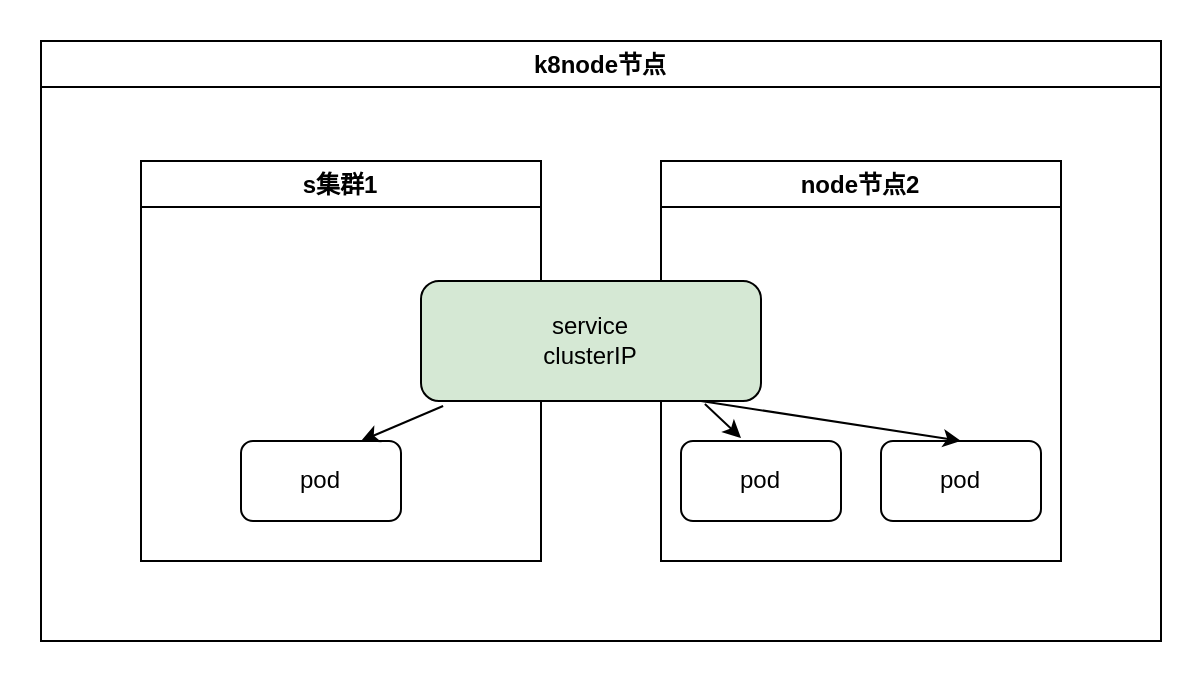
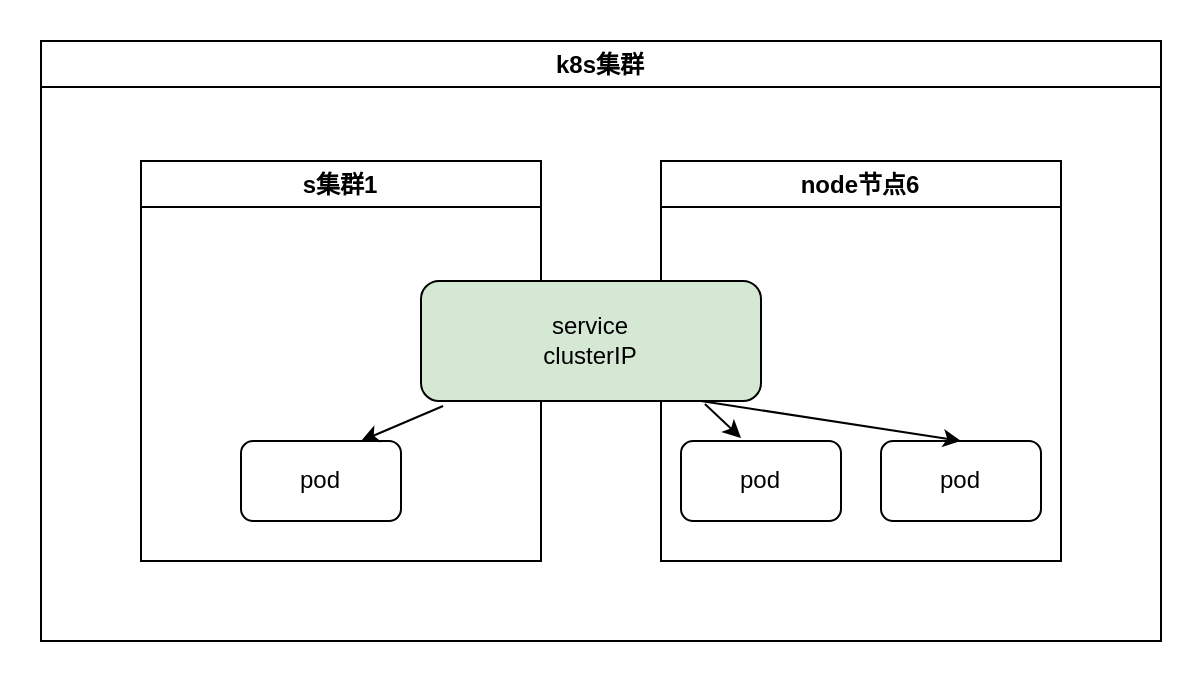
  <mxCell id="0" />
  <mxCell id="1" parent="0" />
- <mxCell id="2" value="k8node节点" style="swimlane;" vertex="1" parent="1"><mxGeometry x="20" y="20" width="560" height="300" as="geometry" /></mxCell>
+ <mxCell id="2" value="k8s集群" style="swimlane;" vertex="1" parent="1"><mxGeometry x="20" y="20" width="560" height="300" as="geometry" /></mxCell>
  <mxCell id="3" value="s集群1" style="swimlane;" vertex="1" parent="1"><mxGeometry x="70" y="80" width="200" height="200" as="geometry" /></mxCell>
  <mxCell id="4" value="pod" style="rounded=1;whiteSpace=wrap;html=1;" vertex="1" parent="3"><mxGeometry x="50" y="140" width="80" height="40" as="geometry" /></mxCell>
- <mxCell id="5" value="node节点2" style="swimlane;" vertex="1" parent="1"><mxGeometry x="330" y="80" width="200" height="200" as="geometry" /></mxCell>
+ <mxCell id="5" value="node节点6" style="swimlane;" vertex="1" parent="1"><mxGeometry x="330" y="80" width="200" height="200" as="geometry" /></mxCell>
  <mxCell id="6" value="pod" style="rounded=1;whiteSpace=wrap;html=1;" vertex="1" parent="5"><mxGeometry x="10" y="140" width="80" height="40" as="geometry" /></mxCell>
  <mxCell id="7" value="pod" style="rounded=1;whiteSpace=wrap;html=1;" vertex="1" parent="5"><mxGeometry x="110" y="140" width="80" height="40" as="geometry" /></mxCell>
  <mxCell id="8" value="service&lt;br&gt;clusterIP" style="rounded=1;whiteSpace=wrap;html=1;fillColor=#d5e8d4;" vertex="1" parent="1"><mxGeometry x="210" y="140" width="170" height="60" as="geometry" /></mxCell>
  <mxCell id="9" value="" style="endArrow=classic;html=1;rounded=0;exitX=0.065;exitY=1.042;exitDx=0;exitDy=0;exitPerimeter=0;entryX=0.75;entryY=0;entryDx=0;entryDy=0;" edge="1" parent="1" source="8" target="4"><mxGeometry width="50" height="50" relative="1" as="geometry"><mxPoint x="170" y="370" as="sourcePoint" /><mxPoint x="220" y="320" as="targetPoint" /></mxGeometry></mxCell>
  <mxCell id="10" value="" style="endArrow=classic;html=1;rounded=0;exitX=0.835;exitY=1.025;exitDx=0;exitDy=0;exitPerimeter=0;entryX=0.375;entryY=-0.037;entryDx=0;entryDy=0;entryPerimeter=0;" edge="1" parent="1" source="8" target="6"><mxGeometry width="50" height="50" relative="1" as="geometry"><mxPoint x="350" y="210" as="sourcePoint" /><mxPoint x="410" y="220" as="targetPoint" /></mxGeometry></mxCell>
  <mxCell id="11" value="" style="endArrow=classic;html=1;rounded=0;entryX=0.5;entryY=0;entryDx=0;entryDy=0;" edge="1" parent="1" target="7"><mxGeometry width="50" height="50" relative="1" as="geometry"><mxPoint x="350" y="200" as="sourcePoint" /><mxPoint x="490" y="200" as="targetPoint" /></mxGeometry></mxCell>
